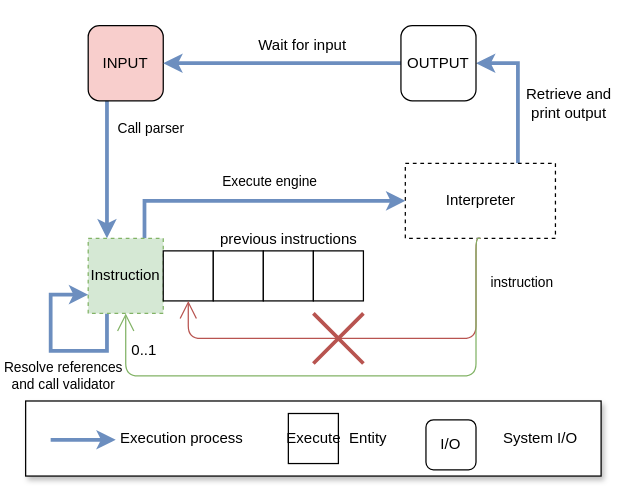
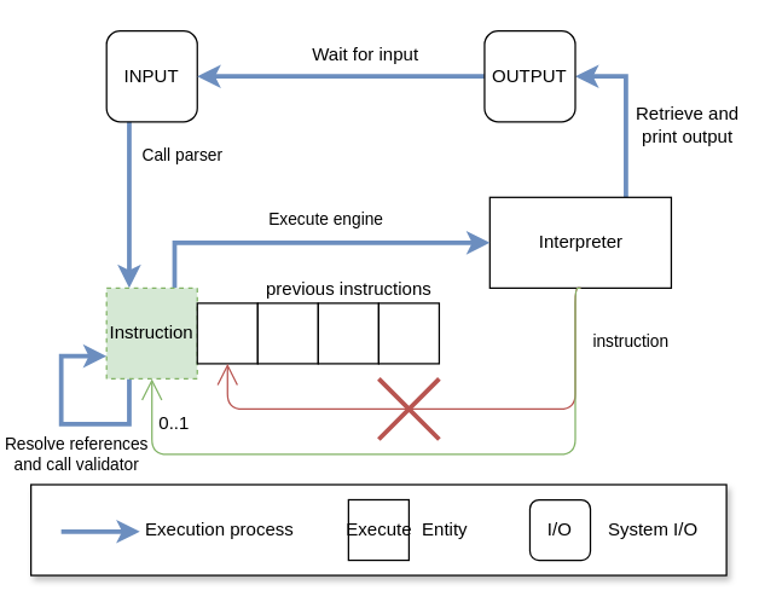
  <mxCell id="0" />
  <mxCell id="1" parent="0" />
  <mxCell id="2" style="edgeStyle=orthogonalEdgeStyle;rounded=0;orthogonalLoop=1;jettySize=auto;html=1;exitX=0.75;exitY=0;exitDx=0;exitDy=0;entryX=1;entryY=0.5;entryDx=0;entryDy=0;strokeWidth=3;fillColor=#dae8fc;strokeColor=#6c8ebf;" parent="1" source="4" target="21" edge="1"><mxGeometry relative="1" as="geometry"><mxPoint x="410" y="110" as="sourcePoint" /></mxGeometry></mxCell>
  <mxCell id="3" value="Retrieve and&lt;br&gt;print output" style="text;html=1;resizable=0;points=[];align=center;verticalAlign=middle;labelBackgroundColor=#ffffff;" parent="2" vertex="1" connectable="0"><mxGeometry x="-0.074" y="-1" relative="1" as="geometry"><mxPoint x="39" y="4" as="offset" /></mxGeometry></mxCell>
- <mxCell id="4" value="Interpreter" style="rounded=0;whiteSpace=wrap;html=1;dashed=1;" parent="1" vertex="1"><mxGeometry x="323.5" y="130" width="120" height="60" as="geometry" /></mxCell>
+ <mxCell id="4" value="Interpreter" style="rounded=0;whiteSpace=wrap;html=1;" parent="1" vertex="1"><mxGeometry x="323.5" y="130" width="120" height="60" as="geometry" /></mxCell>
  <mxCell id="5" value="Call parser" style="edgeStyle=orthogonalEdgeStyle;rounded=0;orthogonalLoop=1;jettySize=auto;html=1;endArrow=classic;endFill=1;strokeWidth=3;fillColor=#dae8fc;strokeColor=#6c8ebf;exitX=0.25;exitY=1;exitDx=0;exitDy=0;entryX=0.25;entryY=0;entryDx=0;entryDy=0;" parent="1" source="6" target="11" edge="1"><mxGeometry x="-0.6" y="35" relative="1" as="geometry"><mxPoint x="100" y="170" as="targetPoint" /><mxPoint as="offset" /></mxGeometry></mxCell>
- <mxCell id="6" value="INPUT" style="rounded=1;whiteSpace=wrap;html=1;fillColor=#f8cecc;" parent="1" vertex="1"><mxGeometry x="70" y="20" width="60" height="60" as="geometry" /></mxCell>
+ <mxCell id="6" value="INPUT" style="rounded=1;whiteSpace=wrap;html=1;" parent="1" vertex="1"><mxGeometry x="70" y="20" width="60" height="60" as="geometry" /></mxCell>
  <mxCell id="7" value="" style="edgeStyle=orthogonalEdgeStyle;rounded=0;orthogonalLoop=1;jettySize=auto;html=1;endArrow=classic;endFill=1;" parent="1" edge="1"><mxGeometry relative="1" as="geometry"><mxPoint x="190" y="280" as="targetPoint" /></mxGeometry></mxCell>
  <mxCell id="8" value="" style="edgeStyle=orthogonalEdgeStyle;rounded=0;orthogonalLoop=1;jettySize=auto;html=1;endArrow=classic;endFill=1;" parent="1" edge="1"><mxGeometry relative="1" as="geometry"><mxPoint x="410" y="310" as="targetPoint" /></mxGeometry></mxCell>
  <mxCell id="9" value="Resolve references&lt;br&gt;and call validator" style="edgeStyle=orthogonalEdgeStyle;rounded=0;orthogonalLoop=1;jettySize=auto;html=1;entryX=0;entryY=0.75;entryDx=0;entryDy=0;exitX=0.25;exitY=1;exitDx=0;exitDy=0;strokeWidth=3;fillColor=#dae8fc;strokeColor=#6c8ebf;" parent="1" source="11" target="11" edge="1"><mxGeometry y="-23" relative="1" as="geometry"><mxPoint x="100" y="330" as="targetPoint" /><Array as="points"><mxPoint x="85" y="280" /><mxPoint x="40" y="280" /><mxPoint x="40" y="235" /></Array><mxPoint x="-13" y="20" as="offset" /></mxGeometry></mxCell>
  <mxCell id="10" value="Execute engine" style="edgeStyle=orthogonalEdgeStyle;rounded=0;orthogonalLoop=1;jettySize=auto;html=1;exitX=0.75;exitY=0;exitDx=0;exitDy=0;entryX=0;entryY=0.5;entryDx=0;entryDy=0;strokeWidth=3;fillColor=#dae8fc;strokeColor=#6c8ebf;" parent="1" source="11" target="4" edge="1"><mxGeometry x="0.086" y="15" relative="1" as="geometry"><Array as="points"><mxPoint x="115" y="160" /></Array><mxPoint as="offset" /><mxPoint x="320" y="155" as="targetPoint" /></mxGeometry></mxCell>
  <mxCell id="11" value="Instruction" style="rounded=0;whiteSpace=wrap;html=1;dashed=1;fillColor=#d5e8d4;strokeColor=#82b366;" parent="1" vertex="1"><mxGeometry x="70" y="190" width="60" height="60" as="geometry" /></mxCell>
  <mxCell id="12" value="" style="rounded=0;whiteSpace=wrap;html=1;" parent="1" vertex="1"><mxGeometry x="130" y="200" width="40" height="40" as="geometry" /></mxCell>
  <mxCell id="13" value="&lt;div style=&quot;text-align: center&quot;&gt;&lt;span&gt;previous instructions&lt;/span&gt;&lt;/div&gt;" style="rounded=0;html=1;labelPosition=right;verticalLabelPosition=top;align=center;verticalAlign=bottom;" parent="1" vertex="1"><mxGeometry x="170" y="200" width="40" height="40" as="geometry" /></mxCell>
  <mxCell id="14" value="" style="rounded=0;whiteSpace=wrap;html=1;" parent="1" vertex="1"><mxGeometry x="210" y="200" width="40" height="40" as="geometry" /></mxCell>
  <mxCell id="15" value="" style="rounded=0;whiteSpace=wrap;html=1;" parent="1" vertex="1"><mxGeometry x="250" y="200" width="40" height="40" as="geometry" /></mxCell>
  <mxCell id="16" value="instruction" style="endArrow=open;endFill=0;html=1;edgeStyle=orthogonalEdgeStyle;align=left;verticalAlign=top;exitX=0.5;exitY=1;exitDx=0;exitDy=0;entryX=0.5;entryY=1;entryDx=0;entryDy=0;fillColor=#f8cecc;strokeColor=#b85450;endSize=12;" parent="1" source="4" target="12" edge="1"><mxGeometry x="-0.857" y="10" relative="1" as="geometry"><mxPoint x="0" y="370" as="sourcePoint" /><mxPoint x="160" y="370" as="targetPoint" /><Array as="points"><mxPoint x="380" y="190" /><mxPoint x="380" y="270" /><mxPoint x="150" y="270" /></Array><mxPoint as="offset" /></mxGeometry></mxCell>
  <mxCell id="17" value="" style="shape=umlDestroy;whiteSpace=wrap;html=1;strokeWidth=3;align=center;fillColor=#f8cecc;strokeColor=#b85450;" parent="1" vertex="1"><mxGeometry x="250" y="250" width="40" height="40" as="geometry" /></mxCell>
  <mxCell id="18" value="" style="endArrow=open;endFill=0;html=1;edgeStyle=orthogonalEdgeStyle;align=left;verticalAlign=top;exitX=0.5;exitY=1;exitDx=0;exitDy=0;entryX=0.5;entryY=1;entryDx=0;entryDy=0;fillColor=#d5e8d4;strokeColor=#82b366;endSize=12;" parent="1" source="4" target="11" edge="1"><mxGeometry x="-1" relative="1" as="geometry"><mxPoint x="150" y="460" as="sourcePoint" /><mxPoint x="310" y="460" as="targetPoint" /><Array as="points"><mxPoint x="380" y="190" /><mxPoint x="380" y="300" /><mxPoint x="100" y="300" /></Array></mxGeometry></mxCell>
  <mxCell id="19" style="edgeStyle=orthogonalEdgeStyle;rounded=0;orthogonalLoop=1;jettySize=auto;html=1;exitX=0;exitY=0.5;exitDx=0;exitDy=0;entryX=1;entryY=0.5;entryDx=0;entryDy=0;strokeWidth=3;fillColor=#dae8fc;strokeColor=#6c8ebf;" parent="1" source="21" target="6" edge="1"><mxGeometry relative="1" as="geometry" /></mxCell>
  <mxCell id="20" value="Wait for input" style="text;html=1;resizable=0;points=[];align=center;verticalAlign=middle;labelBackgroundColor=#ffffff;" parent="19" vertex="1" connectable="0"><mxGeometry x="-0.274" y="-2" relative="1" as="geometry"><mxPoint x="-11" y="-13" as="offset" /></mxGeometry></mxCell>
  <mxCell id="21" value="OUTPUT" style="rounded=1;whiteSpace=wrap;html=1;" parent="1" vertex="1"><mxGeometry x="320" y="20" width="60" height="60" as="geometry" /></mxCell>
  <mxCell id="22" value="" style="rounded=0;whiteSpace=wrap;html=1;align=center;shadow=1;" parent="1" vertex="1"><mxGeometry x="20" y="320" width="460" height="60" as="geometry" /></mxCell>
- <mxCell id="23" value="&lt;div style=&quot;text-align: center&quot;&gt;&lt;span&gt;I/O&lt;/span&gt;&lt;/div&gt;" style="rounded=1;whiteSpace=wrap;html=1;shadow=0;align=center;" parent="1" vertex="1"><mxGeometry x="340" y="335" width="40" height="40" as="geometry" /></mxCell>
+ <mxCell id="23" value="&lt;div style=&quot;text-align: center&quot;&gt;&lt;span&gt;I/O&lt;/span&gt;&lt;/div&gt;" style="rounded=1;whiteSpace=wrap;html=1;shadow=0;align=center;" parent="1" vertex="1"><mxGeometry x="350" y="330" width="40" height="40" as="geometry" /></mxCell>
  <mxCell id="24" value="System I/O" style="text;html=1;strokeColor=none;fillColor=none;align=left;verticalAlign=middle;whiteSpace=wrap;rounded=0;shadow=0;" parent="1" vertex="1"><mxGeometry x="400" y="340" width="70" height="20" as="geometry" /></mxCell>
  <mxCell id="25" value="0..1" style="text;html=1;strokeColor=none;fillColor=none;align=center;verticalAlign=middle;whiteSpace=wrap;rounded=0;shadow=1;fontSize=12;" parent="1" vertex="1"><mxGeometry x="95" y="270" width="40" height="20" as="geometry" /></mxCell>
  <mxCell id="26" value="" style="group" vertex="1" connectable="0" parent="1"><mxGeometry x="72" y="340" width="131.5" height="20" as="geometry" /></mxCell>
  <mxCell id="27" value="" style="edgeStyle=orthogonalEdgeStyle;rounded=0;orthogonalLoop=1;jettySize=auto;html=1;strokeWidth=3;fillColor=#dae8fc;strokeColor=#6c8ebf;align=left;" parent="26" edge="1"><mxGeometry x="1" y="8" relative="1" as="geometry"><mxPoint x="-32" y="11" as="sourcePoint" /><mxPoint x="20" y="11" as="targetPoint" /><Array as="points"><mxPoint y="11.5" /><mxPoint y="11.5" /></Array><mxPoint x="8" y="8" as="offset" /></mxGeometry></mxCell>
  <mxCell id="28" value="Execution process" style="text;html=1;strokeColor=none;fillColor=none;align=left;verticalAlign=middle;whiteSpace=wrap;rounded=0;" vertex="1" parent="26"><mxGeometry x="21.5" width="110" height="20" as="geometry" /></mxCell>
  <mxCell id="29" value="" style="group" vertex="1" connectable="0" parent="1"><mxGeometry x="230" y="330" width="100" height="40" as="geometry" /></mxCell>
  <mxCell id="30" value="&lt;div style=&quot;text-align: center&quot;&gt;&lt;span&gt;Execute&lt;/span&gt;&lt;/div&gt;" style="html=1;shadow=0;align=center;" parent="29" vertex="1"><mxGeometry width="40" height="40" as="geometry" /></mxCell>
  <mxCell id="31" value="&lt;div style=&quot;text-align: left&quot;&gt;&lt;span&gt;Entity&lt;/span&gt;&lt;/div&gt;" style="text;html=1;strokeColor=none;fillColor=none;align=left;verticalAlign=middle;whiteSpace=wrap;rounded=0;shadow=0;" parent="29" vertex="1"><mxGeometry x="47" y="10" width="53" height="20" as="geometry" /></mxCell>
